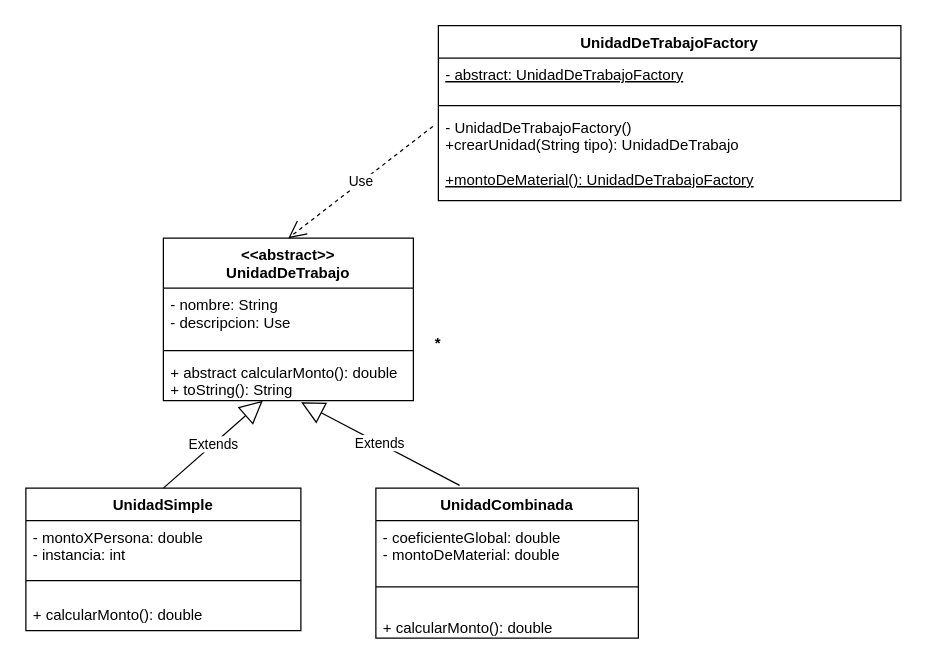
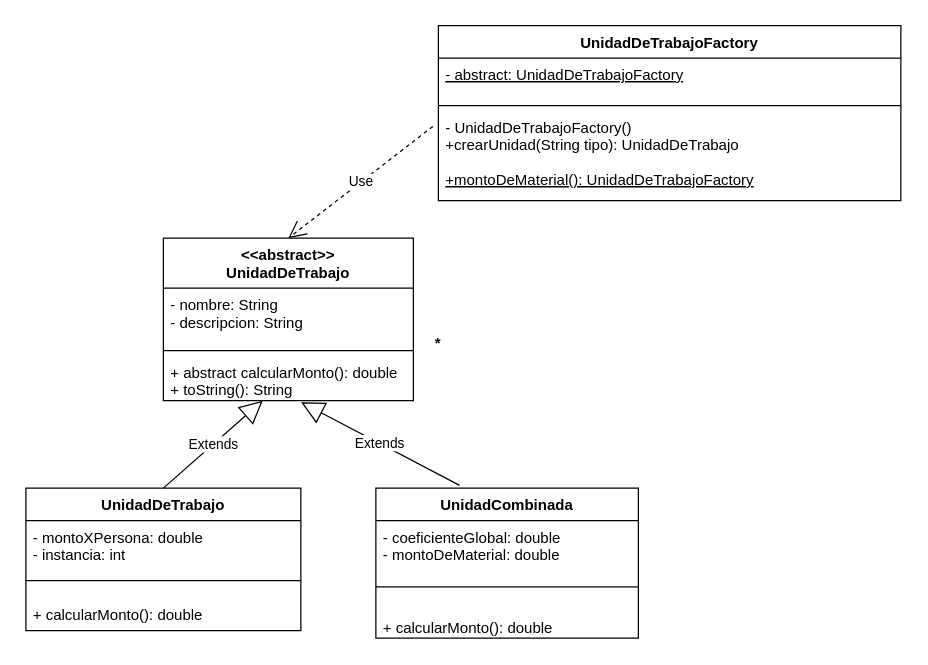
  <mxCell id="0" />
  <mxCell id="1" parent="0" />
  <mxCell id="2" value="&lt;&lt;abstract&gt;&gt;&#10;UnidadDeTrabajo" style="swimlane;fontStyle=1;align=center;verticalAlign=top;childLayout=stackLayout;horizontal=1;startSize=40;horizontalStack=0;resizeParent=1;resizeParentMax=0;resizeLast=0;collapsible=1;marginBottom=0;" parent="1" vertex="1"><mxGeometry x="130" y="190" width="200" height="130" as="geometry" /></mxCell>
- <mxCell id="3" value="- nombre: String&#10;- descripcion: Use" style="text;strokeColor=none;fillColor=none;align=left;verticalAlign=top;spacingLeft=4;spacingRight=4;overflow=hidden;rotatable=0;points=[[0,0.5],[1,0.5]];portConstraint=eastwest;" parent="2" vertex="1"><mxGeometry y="40" width="200" height="46" as="geometry" /></mxCell>
+ <mxCell id="3" value="- nombre: String&#10;- descripcion: String" style="text;strokeColor=none;fillColor=none;align=left;verticalAlign=top;spacingLeft=4;spacingRight=4;overflow=hidden;rotatable=0;points=[[0,0.5],[1,0.5]];portConstraint=eastwest;" parent="2" vertex="1"><mxGeometry y="40" width="200" height="46" as="geometry" /></mxCell>
  <mxCell id="4" value="" style="line;strokeWidth=1;fillColor=none;align=left;verticalAlign=middle;spacingTop=-1;spacingLeft=3;spacingRight=3;rotatable=0;labelPosition=right;points=[];portConstraint=eastwest;strokeColor=inherit;" parent="2" vertex="1"><mxGeometry y="86" width="200" height="8" as="geometry" /></mxCell>
  <mxCell id="5" value="+ abstract calcularMonto(): double&#10;+ toString(): String" style="text;strokeColor=none;fillColor=none;align=left;verticalAlign=top;spacingLeft=4;spacingRight=4;overflow=hidden;rotatable=0;points=[[0,0.5],[1,0.5]];portConstraint=eastwest;" parent="2" vertex="1"><mxGeometry y="94" width="200" height="36" as="geometry" /></mxCell>
  <mxCell id="6" value="UnidadDeTrabajoFactory" style="swimlane;fontStyle=1;align=center;verticalAlign=top;childLayout=stackLayout;horizontal=1;startSize=26;horizontalStack=0;resizeParent=1;resizeParentMax=0;resizeLast=0;collapsible=1;marginBottom=0;" parent="1" vertex="1"><mxGeometry x="350" width="370" height="140" as="geometry" y="20" /></mxCell>
  <mxCell id="7" value="- abstract: UnidadDeTrabajoFactory" style="text;strokeColor=none;fillColor=none;align=left;verticalAlign=top;spacingLeft=4;spacingRight=4;overflow=hidden;rotatable=0;points=[[0,0.5],[1,0.5]];portConstraint=eastwest;fontStyle=4" parent="6" vertex="1"><mxGeometry y="26" width="370" height="34" as="geometry" /></mxCell>
  <mxCell id="8" value="" style="line;strokeWidth=1;fillColor=none;align=left;verticalAlign=middle;spacingTop=-1;spacingLeft=3;spacingRight=3;rotatable=0;labelPosition=right;points=[];portConstraint=eastwest;strokeColor=inherit;" parent="6" vertex="1"><mxGeometry y="60" width="370" height="8" as="geometry" /></mxCell>
  <mxCell id="9" value="- UnidadDeTrabajoFactory()&#10;+crearUnidad(String tipo): UnidadDeTrabajo" style="text;strokeColor=none;fillColor=none;align=left;verticalAlign=top;spacingLeft=4;spacingRight=4;overflow=hidden;rotatable=0;points=[[0,0.5],[1,0.5]];portConstraint=eastwest;" parent="6" vertex="1"><mxGeometry y="68" width="370" height="42" as="geometry" /></mxCell>
  <mxCell id="10" value="+montoDeMaterial(): UnidadDeTrabajoFactory" style="text;strokeColor=none;fillColor=none;align=left;verticalAlign=top;spacingLeft=4;spacingRight=4;overflow=hidden;rotatable=0;points=[[0,0.5],[1,0.5]];portConstraint=eastwest;fontStyle=4" vertex="1" parent="6"><mxGeometry y="110" width="370" height="30" as="geometry" /></mxCell>
- <mxCell id="11" value="UnidadSimple" style="swimlane;fontStyle=1;align=center;verticalAlign=top;childLayout=stackLayout;horizontal=1;startSize=26;horizontalStack=0;resizeParent=1;resizeParentMax=0;resizeLast=0;collapsible=1;marginBottom=0;" parent="1" vertex="1"><mxGeometry x="20" y="390" width="220" height="114" as="geometry" /></mxCell>
+ <mxCell id="11" value="UnidadDeTrabajo" style="swimlane;fontStyle=1;align=center;verticalAlign=top;childLayout=stackLayout;horizontal=1;startSize=26;horizontalStack=0;resizeParent=1;resizeParentMax=0;resizeLast=0;collapsible=1;marginBottom=0;" parent="1" vertex="1"><mxGeometry x="20" y="390" width="220" height="114" as="geometry" /></mxCell>
  <mxCell id="12" value="- montoXPersona: double&#10;- instancia: int" style="text;strokeColor=none;fillColor=none;align=left;verticalAlign=top;spacingLeft=4;spacingRight=4;overflow=hidden;rotatable=0;points=[[0,0.5],[1,0.5]];portConstraint=eastwest;" parent="11" vertex="1"><mxGeometry y="26" width="220" height="34" as="geometry" /></mxCell>
  <mxCell id="13" value="" style="line;strokeWidth=1;fillColor=none;align=left;verticalAlign=middle;spacingTop=-1;spacingLeft=3;spacingRight=3;rotatable=0;labelPosition=right;points=[];portConstraint=eastwest;strokeColor=inherit;" parent="11" vertex="1"><mxGeometry y="60" width="220" height="28" as="geometry" /></mxCell>
  <mxCell id="14" value="+ calcularMonto(): double" style="text;strokeColor=none;fillColor=none;align=left;verticalAlign=top;spacingLeft=4;spacingRight=4;overflow=hidden;rotatable=0;points=[[0,0.5],[1,0.5]];portConstraint=eastwest;" parent="11" vertex="1"><mxGeometry y="88" width="220" height="26" as="geometry" /></mxCell>
  <mxCell id="15" value="Use" style="endArrow=open;endSize=12;dashed=1;html=1;rounded=0;entryX=0.5;entryY=0;entryDx=0;entryDy=0;exitX=-0.012;exitY=0.301;exitDx=0;exitDy=0;exitPerimeter=0;" parent="1" source="9" target="2" edge="1"><mxGeometry width="160" relative="1" as="geometry"><mxPoint x="330" y="270" as="sourcePoint" /><mxPoint x="490" y="270" as="targetPoint" /></mxGeometry></mxCell>
  <mxCell id="16" value="*" style="text;align=center;fontStyle=1;verticalAlign=middle;spacingLeft=3;spacingRight=3;strokeColor=none;rotatable=0;points=[[0,0.5],[1,0.5]];portConstraint=eastwest;" parent="1" vertex="1"><mxGeometry x="310" y="260" width="80" height="26" as="geometry" /></mxCell>
  <mxCell id="17" value="Extends" style="endArrow=block;endSize=16;endFill=0;html=1;rounded=0;exitX=0.5;exitY=0;exitDx=0;exitDy=0;" parent="1" source="11" target="5" edge="1"><mxGeometry width="160" relative="1" as="geometry"><mxPoint x="330" y="270" as="sourcePoint" /><mxPoint x="220" y="280" as="targetPoint" /></mxGeometry></mxCell>
  <mxCell id="18" value="Extends" style="endArrow=block;endSize=16;endFill=0;html=1;rounded=0;exitX=0.319;exitY=-0.018;exitDx=0;exitDy=0;entryX=0.551;entryY=1.037;entryDx=0;entryDy=0;entryPerimeter=0;exitPerimeter=0;" parent="1" source="19" target="5" edge="1"><mxGeometry width="160" relative="1" as="geometry"><mxPoint x="427.52" y="398.62" as="sourcePoint" /><mxPoint x="227.52" y="297.68" as="targetPoint" /></mxGeometry></mxCell>
  <mxCell id="19" value="UnidadCombinada" style="swimlane;fontStyle=1;align=center;verticalAlign=top;childLayout=stackLayout;horizontal=1;startSize=26;horizontalStack=0;resizeParent=1;resizeParentMax=0;resizeLast=0;collapsible=1;marginBottom=0;" parent="1" vertex="1"><mxGeometry x="300" y="390" width="210" height="120" as="geometry" /></mxCell>
  <mxCell id="20" value="- coeficienteGlobal: double&#10;- montoDeMaterial: double" style="text;strokeColor=none;fillColor=none;align=left;verticalAlign=top;spacingLeft=4;spacingRight=4;overflow=hidden;rotatable=0;points=[[0,0.5],[1,0.5]];portConstraint=eastwest;" parent="19" vertex="1"><mxGeometry y="26" width="210" height="34" as="geometry" /></mxCell>
  <mxCell id="21" value="" style="line;strokeWidth=1;fillColor=none;align=left;verticalAlign=middle;spacingTop=-1;spacingLeft=3;spacingRight=3;rotatable=0;labelPosition=right;points=[];portConstraint=eastwest;strokeColor=inherit;" parent="19" vertex="1"><mxGeometry y="60" width="210" height="38" as="geometry" /></mxCell>
  <mxCell id="22" value="+ calcularMonto(): double" style="text;strokeColor=none;fillColor=none;align=left;verticalAlign=top;spacingLeft=4;spacingRight=4;overflow=hidden;rotatable=0;points=[[0,0.5],[1,0.5]];portConstraint=eastwest;" parent="19" vertex="1"><mxGeometry y="98" width="210" height="22" as="geometry" /></mxCell>
